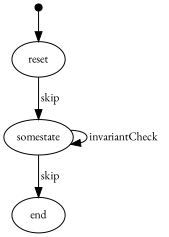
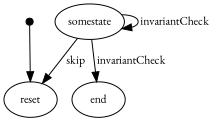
  digraph {
    fontname="EB Garamond"
    nodesep=0.2
    rankdir=TB
    ranksep=0.4
    node [fontname="EB Garamond" fontsize=12.0 margin=0.07]
    edge [fontname="EB Garamond" fontsize=12.0 margin=0.05]
    "" [height=0.1 shape=point]
    reset
    somestate
    end
    "" -> reset
-   reset -> somestate [label=" skip "]
+   somestate -> reset [label=" skip "]
    somestate -> somestate [label=" invariantCheck "]
-   somestate -> end [label=" skip "]
+   somestate -> end [label=" invariantCheck "]
  }
